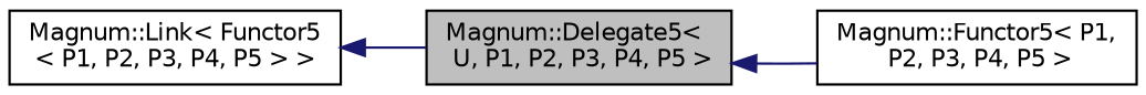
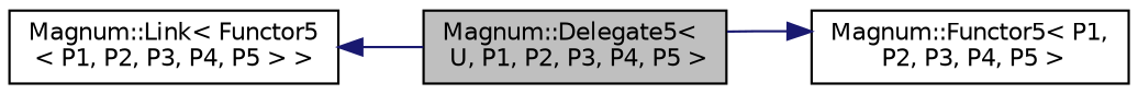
  digraph {
    rankdir=LR
    node [color=black fillcolor=white fontname=Helvetica fontsize=10 shape=record style=filled]
    edge [color=midnightblue dir=back fontname=Helvetica fontsize=10 labelfontname=Helvetica labelfontsize=10 style=solid]
    n1 [fillcolor=grey75 fontcolor=black height=0.2 label="Magnum::Delegate5\<\l U, P1, P2, P3, P4, P5 \>" width=0.4]
    n2 [height=0.2 label="Magnum::Functor5\< P1,\l P2, P3, P4, P5 \>" width=0.4]
    n3 [height=0.2 label="Magnum::Link\< Functor5\l\< P1, P2, P3, P4, P5 \> \>" width=0.4]
-   n1 -> n2
+   n2 -> n1
    n3 -> n1
  }
